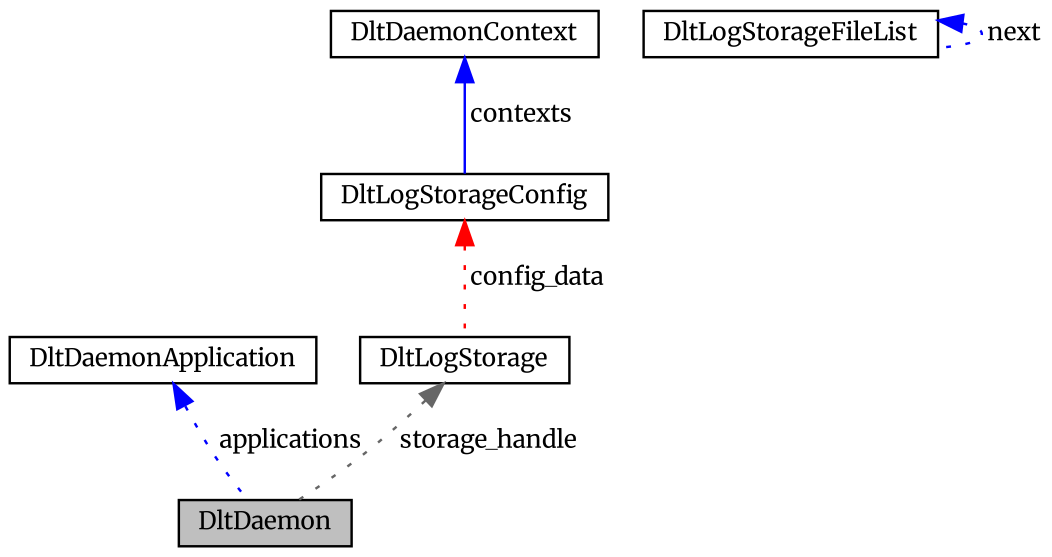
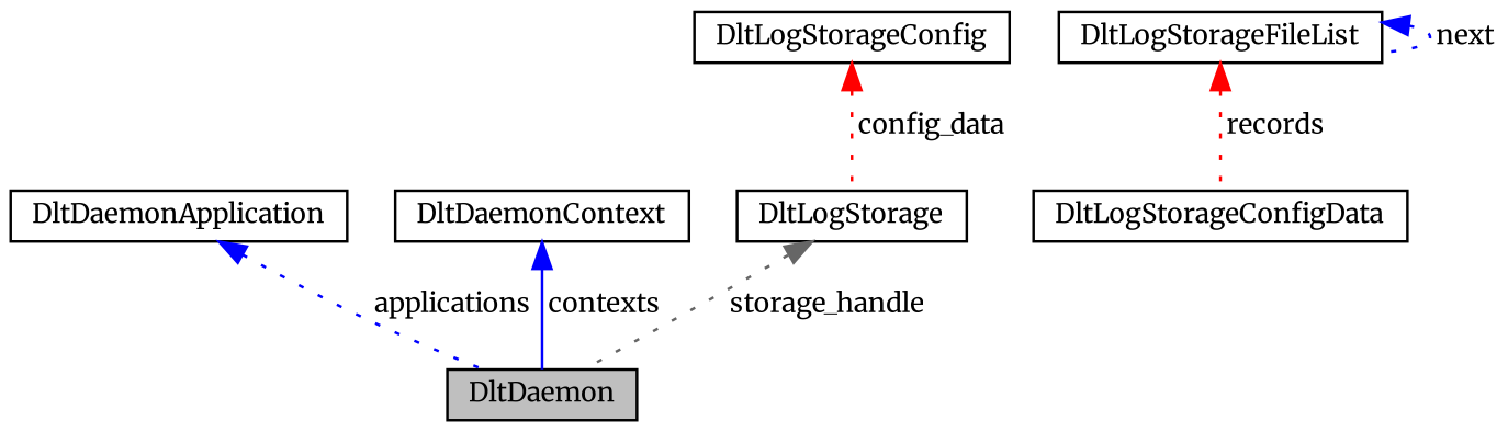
  digraph {
    fontname=Merriweather
    node [color=black fillcolor=white fontname=Merriweather fontsize=10 shape=record style=filled]
    edge [color=blue dir=back fontname=Merriweather fontsize=10 labelfontname=FreeSans labelfontsize=10 style=dotted]
    n1 [fillcolor=grey75 fontcolor=black height=0.2 label=DltDaemon width=0.4]
    n2 [height=0.2 label=DltDaemonApplication width=0.4]
    n3 [height=0.2 label=DltDaemonContext width=0.4]
    n4 [height=0.2 label=DltLogStorage width=0.4]
    n5 [height=0.2 label=DltLogStorageConfig width=0.4]
+   n6 [height=0.2 label=DltLogStorageConfigData width=0.4]
    n7 [height=0.2 label=DltLogStorageFileList width=0.4]
    n2 -> n1 [label=" applications"]
-   n3 -> n5 [label=" contexts" style=solid]
+   n3 -> n1 [label=" contexts" style=solid]
    n4 -> n1 [color=gray40 label=" storage_handle"]
    n5 -> n4 [color=red label=" config_data"]
+   n7 -> n6 [color=red label=" records"]
    n7 -> n7 [label=" next"]
  }
